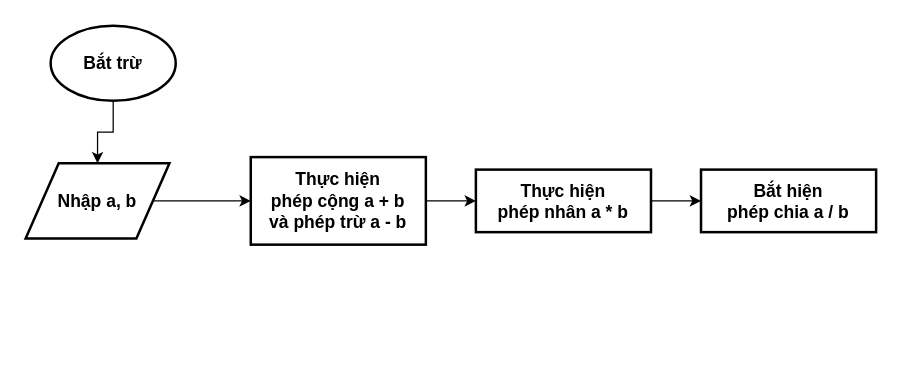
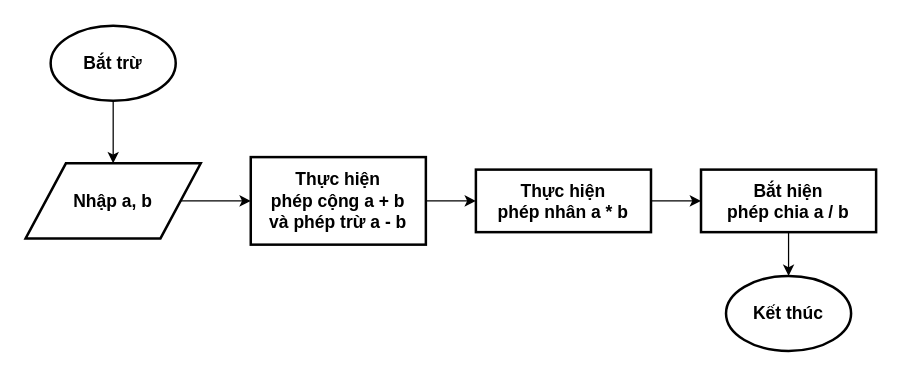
  <mxCell id="0" />
  <mxCell id="1" parent="0" />
  <mxCell id="2" style="edgeStyle=orthogonalEdgeStyle;rounded=0;orthogonalLoop=1;jettySize=auto;html=1;exitX=0.5;exitY=1;exitDx=0;exitDy=0;exitPerimeter=0;entryX=0.5;entryY=0;entryDx=0;entryDy=0;" edge="1" parent="1" source="3" target="5"><mxGeometry relative="1" as="geometry" /></mxCell>
  <mxCell id="3" value="Bắt trừ" style="strokeWidth=2;html=1;shape=mxgraph.flowchart.start_1;whiteSpace=wrap;fontStyle=1;fontSize=14;" vertex="1" parent="1"><mxGeometry x="40" y="20" width="100" height="60" as="geometry" /></mxCell>
  <mxCell id="4" style="edgeStyle=orthogonalEdgeStyle;rounded=0;orthogonalLoop=1;jettySize=auto;html=1;exitX=1;exitY=0.5;exitDx=0;exitDy=0;entryX=0;entryY=0.5;entryDx=0;entryDy=0;" edge="1" parent="1" source="5" target="7"><mxGeometry relative="1" as="geometry" /></mxCell>
- <mxCell id="5" value="&lt;span style=&quot;font-size: 14px;&quot;&gt;&lt;b&gt;Nhập a, b&lt;/b&gt;&lt;/span&gt;" style="shape=parallelogram;html=1;strokeWidth=2;perimeter=parallelogramPerimeter;whiteSpace=wrap;rounded=0;arcSize=12;size=0.23;" vertex="1" parent="1"><mxGeometry x="20" y="130" width="115" height="60" as="geometry" /></mxCell>
+ <mxCell id="5" value="&lt;span style=&quot;font-size: 14px;&quot;&gt;&lt;b&gt;Nhập a, b&lt;/b&gt;&lt;/span&gt;" style="shape=parallelogram;html=1;strokeWidth=2;perimeter=parallelogramPerimeter;whiteSpace=wrap;rounded=0;arcSize=12;size=0.23;" vertex="1" parent="1"><mxGeometry x="20" y="130" width="140" height="60" as="geometry" /></mxCell>
  <mxCell id="6" style="edgeStyle=orthogonalEdgeStyle;rounded=0;orthogonalLoop=1;jettySize=auto;html=1;exitX=1;exitY=0.5;exitDx=0;exitDy=0;entryX=0;entryY=0.5;entryDx=0;entryDy=0;" edge="1" parent="1" source="7" target="9"><mxGeometry relative="1" as="geometry" /></mxCell>
  <mxCell id="7" value="Thực hiện&lt;div&gt;phép cộng a + b&lt;/div&gt;&lt;div&gt;và phép trừ a - b&lt;/div&gt;" style="rounded=0;whiteSpace=wrap;html=1;absoluteArcSize=1;arcSize=14;strokeWidth=2;fontStyle=1;fontSize=14;" vertex="1" parent="1"><mxGeometry x="200" y="125" width="140" height="70" as="geometry" /></mxCell>
  <mxCell id="8" style="edgeStyle=orthogonalEdgeStyle;rounded=0;orthogonalLoop=1;jettySize=auto;html=1;exitX=1;exitY=0.5;exitDx=0;exitDy=0;entryX=0;entryY=0.5;entryDx=0;entryDy=0;" edge="1" parent="1" source="9" target="10"><mxGeometry relative="1" as="geometry" /></mxCell>
  <mxCell id="9" value="Thực hiện&lt;div&gt;phép nhân a * b&lt;/div&gt;" style="rounded=0;whiteSpace=wrap;html=1;absoluteArcSize=1;arcSize=14;strokeWidth=2;fontStyle=1;fontSize=14;" vertex="1" parent="1"><mxGeometry x="380" y="135" width="140" height="50" as="geometry" /></mxCell>
  <mxCell id="10" value="Bắt hiện&lt;div&gt;phép chia a / b&lt;/div&gt;" style="rounded=0;whiteSpace=wrap;html=1;absoluteArcSize=1;arcSize=14;strokeWidth=2;fontStyle=1;fontSize=14;" vertex="1" parent="1"><mxGeometry x="560" y="135" width="140" height="50" as="geometry" /></mxCell>
+ <mxCell id="11" value="Kết thúc" style="strokeWidth=2;html=1;shape=mxgraph.flowchart.start_1;whiteSpace=wrap;fontStyle=1;fontSize=14;" vertex="1" parent="1"><mxGeometry x="580" y="220" width="100" height="60" as="geometry" /></mxCell>
+ <mxCell id="12" style="edgeStyle=orthogonalEdgeStyle;rounded=0;orthogonalLoop=1;jettySize=auto;html=1;exitX=0.5;exitY=1;exitDx=0;exitDy=0;entryX=0.5;entryY=0;entryDx=0;entryDy=0;entryPerimeter=0;" edge="1" parent="1" source="10" target="11"><mxGeometry relative="1" as="geometry" /></mxCell>
